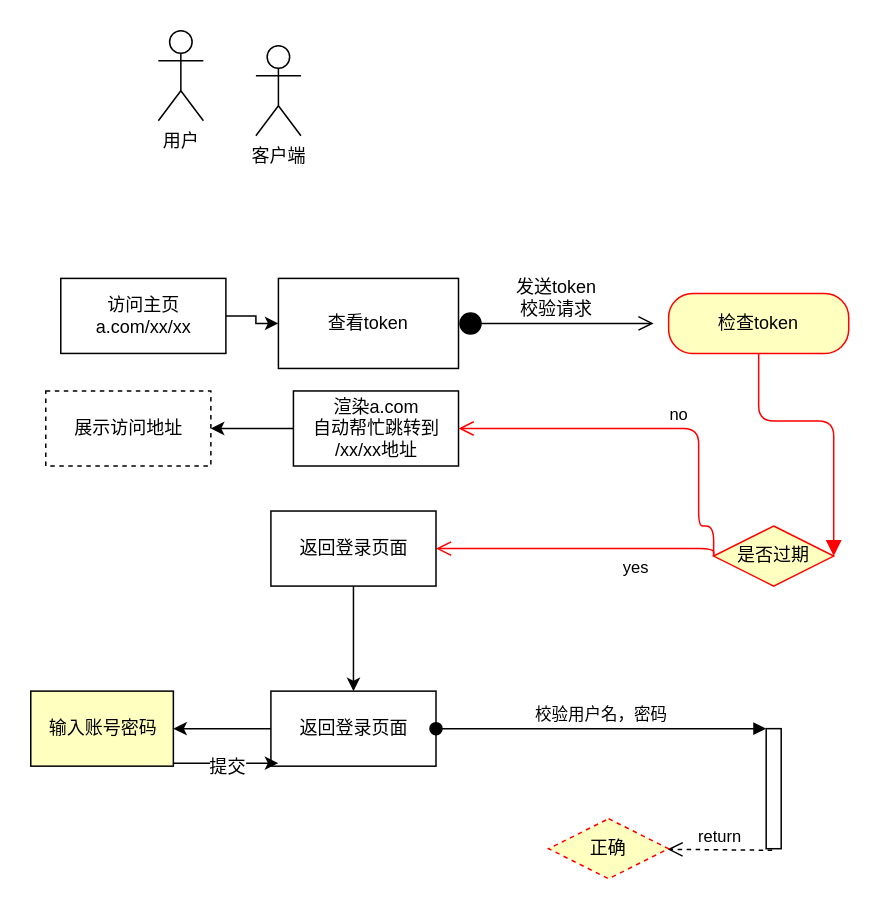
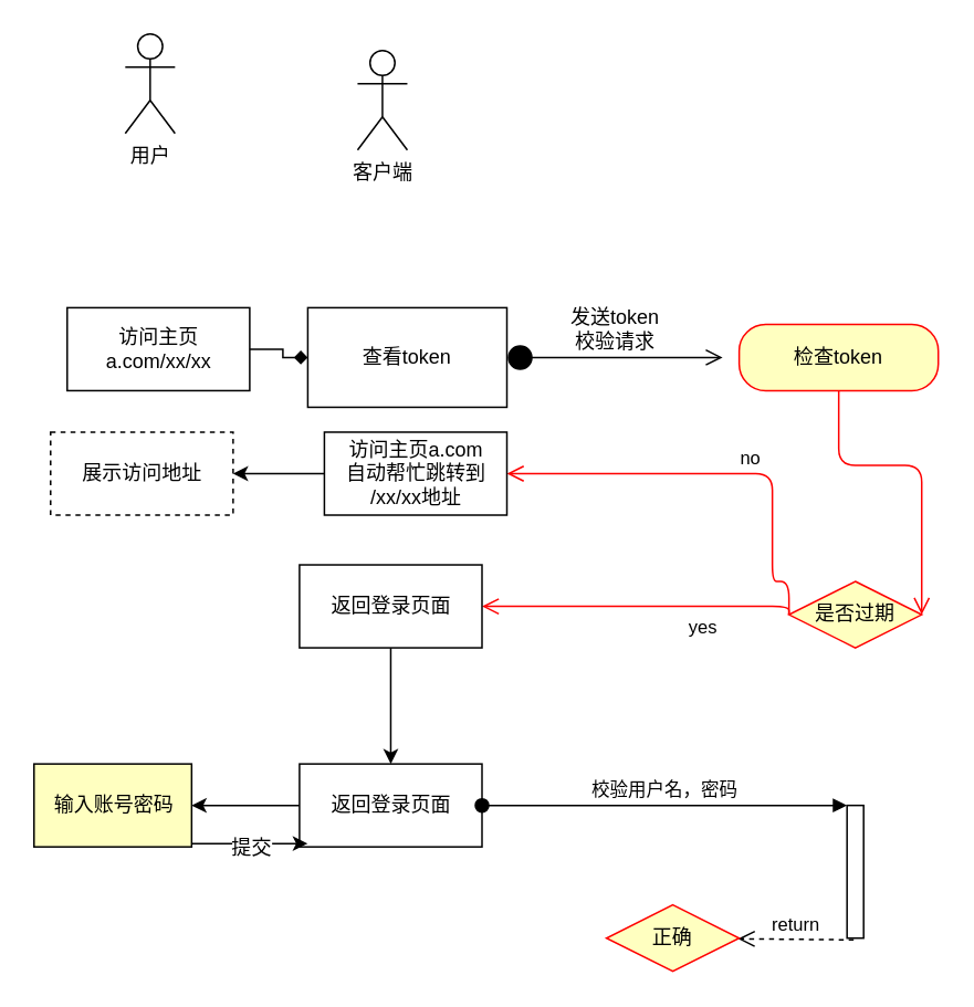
  <mxCell id="0" />
  <mxCell id="1" parent="0" />
- <mxCell id="2" value="用户" style="shape=umlActor;verticalLabelPosition=bottom;labelBackgroundColor=#ffffff;verticalAlign=top;html=1;" parent="1" vertex="1"><mxGeometry x="105" y="20" width="30" height="60" as="geometry" /></mxCell>
+ <mxCell id="2" value="用户" style="shape=umlActor;verticalLabelPosition=bottom;labelBackgroundColor=#ffffff;verticalAlign=top;html=1;" parent="1" vertex="1"><mxGeometry x="75" y="20" width="30" height="60" as="geometry" /></mxCell>
  <mxCell id="3" value="查看token" style="rounded=0;whiteSpace=wrap;html=1;" parent="1" vertex="1"><mxGeometry x="185" y="185" width="120" height="60" as="geometry" /></mxCell>
- <mxCell id="4" value="客户端&lt;br&gt;" style="shape=umlActor;verticalLabelPosition=bottom;labelBackgroundColor=#ffffff;verticalAlign=top;html=1;" parent="1" vertex="1"><mxGeometry x="170" y="30" width="30" height="60" as="geometry" /></mxCell>
+ <mxCell id="4" value="客户端&lt;br&gt;" style="shape=umlActor;verticalLabelPosition=bottom;labelBackgroundColor=#ffffff;verticalAlign=top;html=1;" parent="1" vertex="1"><mxGeometry x="215" y="30" width="30" height="60" as="geometry" /></mxCell>
  <mxCell id="5" value="&lt;span style=&quot;font-size: 12px&quot;&gt;发送token&lt;/span&gt;&lt;br style=&quot;font-size: 12px&quot;&gt;&lt;span style=&quot;font-size: 12px&quot;&gt;校验请求&lt;/span&gt;" style="html=1;verticalAlign=bottom;startArrow=circle;startFill=1;endArrow=open;startSize=6;endSize=8;exitX=1;exitY=0.5;exitDx=0;exitDy=0;entryX=0;entryY=0.5;entryDx=0;entryDy=0;" parent="1" source="3" edge="1"><mxGeometry width="80" relative="1" as="geometry"><mxPoint x="294" y="218.5" as="sourcePoint" /><mxPoint x="435" y="215" as="targetPoint" /></mxGeometry></mxCell>
  <mxCell id="6" value="是否过期" style="rhombus;whiteSpace=wrap;html=1;fillColor=#ffffc0;strokeColor=#ff0000;" parent="1" vertex="1"><mxGeometry x="475" y="350" width="80" height="40" as="geometry" /></mxCell>
  <mxCell id="7" value="no" style="edgeStyle=orthogonalEdgeStyle;html=1;align=left;verticalAlign=bottom;endArrow=open;endSize=8;strokeColor=#ff0000;entryX=1;entryY=0.5;entryDx=0;entryDy=0;" parent="1" target="15" edge="1"><mxGeometry x="-0.091" relative="1" as="geometry"><mxPoint x="295" y="440" as="targetPoint" /><Array as="points"><mxPoint x="465" y="350" /><mxPoint x="465" y="285" /></Array><mxPoint as="offset" /><mxPoint x="475" y="370" as="sourcePoint" /></mxGeometry></mxCell>
  <mxCell id="8" value="yes" style="edgeStyle=orthogonalEdgeStyle;html=1;align=left;verticalAlign=top;endArrow=open;endSize=8;strokeColor=#ff0000;entryX=1;entryY=0.5;entryDx=0;entryDy=0;exitX=0;exitY=0.5;exitDx=0;exitDy=0;" parent="1" source="6" target="10" edge="1"><mxGeometry x="-0.294" relative="1" as="geometry"><mxPoint x="295" y="320" as="targetPoint" /><mxPoint as="offset" /><Array as="points"><mxPoint x="475" y="365" /></Array></mxGeometry></mxCell>
  <mxCell id="9" value="" style="edgeStyle=orthogonalEdgeStyle;rounded=0;orthogonalLoop=1;jettySize=auto;html=1;" parent="1" source="10" target="12" edge="1"><mxGeometry relative="1" as="geometry" /></mxCell>
  <mxCell id="10" value="返回登录页面" style="html=1;" parent="1" vertex="1"><mxGeometry x="180" y="340" width="110" height="50" as="geometry" /></mxCell>
  <mxCell id="11" value="" style="edgeStyle=orthogonalEdgeStyle;rounded=0;orthogonalLoop=1;jettySize=auto;html=1;" parent="1" source="12" target="13" edge="1"><mxGeometry relative="1" as="geometry" /></mxCell>
  <mxCell id="12" value="返回登录页面" style="html=1;" parent="1" vertex="1"><mxGeometry x="180" y="460" width="110" height="50" as="geometry" /></mxCell>
  <mxCell id="13" value="输入账号密码" style="html=1;fillColor=#ffffc0;" parent="1" vertex="1"><mxGeometry x="20" y="460" width="95" height="50" as="geometry" /></mxCell>
  <mxCell id="14" value="" style="edgeStyle=orthogonalEdgeStyle;rounded=0;orthogonalLoop=1;jettySize=auto;html=1;" parent="1" source="15" target="16" edge="1"><mxGeometry relative="1" as="geometry" /></mxCell>
- <mxCell id="15" value="渲染a.com&lt;br&gt;自动帮忙跳转到&lt;br&gt;/xx/xx地址" style="html=1;" parent="1" vertex="1"><mxGeometry x="195" y="260" width="110" height="50" as="geometry" /></mxCell>
+ <mxCell id="15" value="访问主页a.com&lt;br&gt;自动帮忙跳转到&lt;br&gt;/xx/xx地址" style="html=1;" parent="1" vertex="1"><mxGeometry x="195" y="260" width="110" height="50" as="geometry" /></mxCell>
  <mxCell id="16" value="展示访问地址" style="html=1;dashed=1;" parent="1" vertex="1"><mxGeometry x="30" y="260" width="110" height="50" as="geometry" /></mxCell>
- <mxCell id="17" value="" style="edgeStyle=orthogonalEdgeStyle;rounded=0;orthogonalLoop=1;jettySize=auto;html=1;" parent="1" source="18" target="3" edge="1"><mxGeometry relative="1" as="geometry" /></mxCell>
+ <mxCell id="17" value="" style="edgeStyle=orthogonalEdgeStyle;rounded=0;orthogonalLoop=1;jettySize=auto;html=1;endArrow=diamond;" parent="1" source="18" target="3" edge="1"><mxGeometry relative="1" as="geometry" /></mxCell>
  <mxCell id="18" value="&lt;span style=&quot;text-align: left&quot;&gt;访问主页&lt;/span&gt;&lt;br style=&quot;text-align: left&quot;&gt;&lt;span style=&quot;text-align: left&quot;&gt;a.com/xx/xx&lt;/span&gt;" style="html=1;" parent="1" vertex="1"><mxGeometry x="40" y="185" width="110" height="50" as="geometry" /></mxCell>
  <mxCell id="19" value="检查token" style="rounded=1;whiteSpace=wrap;html=1;arcSize=40;fontColor=#000000;fillColor=#ffffc0;strokeColor=#ff0000;" parent="1" vertex="1"><mxGeometry x="445" y="195" width="120" height="40" as="geometry" /></mxCell>
- <mxCell id="20" value="" style="edgeStyle=orthogonalEdgeStyle;html=1;verticalAlign=bottom;endArrow=block;endSize=8;strokeColor=#ff0000;entryX=1;entryY=0.5;entryDx=0;entryDy=0;" parent="1" source="19" target="6" edge="1"><mxGeometry relative="1" as="geometry"><mxPoint x="555" y="360" as="targetPoint" /><Array as="points"><mxPoint x="505" y="280" /><mxPoint x="555" y="280" /></Array></mxGeometry></mxCell>
+ <mxCell id="20" value="" style="edgeStyle=orthogonalEdgeStyle;html=1;verticalAlign=bottom;endArrow=open;endSize=8;strokeColor=#ff0000;entryX=1;entryY=0.5;entryDx=0;entryDy=0;" parent="1" source="19" target="6" edge="1"><mxGeometry relative="1" as="geometry"><mxPoint x="555" y="360" as="targetPoint" /><Array as="points"><mxPoint x="505" y="280" /><mxPoint x="555" y="280" /></Array></mxGeometry></mxCell>
  <mxCell id="21" value="" style="endArrow=classic;html=1;exitX=1;exitY=0.96;exitDx=0;exitDy=0;exitPerimeter=0;entryX=0.045;entryY=0.96;entryDx=0;entryDy=0;entryPerimeter=0;" parent="1" source="13" target="12" edge="1"><mxGeometry width="50" height="50" relative="1" as="geometry"><mxPoint x="25" y="580" as="sourcePoint" /><mxPoint x="75" y="530" as="targetPoint" /></mxGeometry></mxCell>
  <mxCell id="22" value="提交" style="text;html=1;resizable=0;points=[];align=center;verticalAlign=middle;labelBackgroundColor=#ffffff;" parent="21" vertex="1" connectable="0"><mxGeometry x="0.001" y="-2" relative="1" as="geometry"><mxPoint as="offset" /></mxGeometry></mxCell>
  <mxCell id="23" value="" style="html=1;points=[];perimeter=orthogonalPerimeter;" parent="1" vertex="1"><mxGeometry x="510" y="485" width="10" height="80" as="geometry" /></mxCell>
  <mxCell id="24" value="校验用户名，密码" style="html=1;verticalAlign=bottom;startArrow=oval;endArrow=block;startSize=8;exitX=1;exitY=0.5;exitDx=0;exitDy=0;" parent="1" source="12" target="23" edge="1"><mxGeometry relative="1" as="geometry"><mxPoint x="425" y="485" as="sourcePoint" /></mxGeometry></mxCell>
  <mxCell id="25" value="return" style="html=1;verticalAlign=bottom;endArrow=open;dashed=1;endSize=8;exitX=0.4;exitY=1.013;exitDx=0;exitDy=0;exitPerimeter=0;" parent="1" source="23" target="26" edge="1"><mxGeometry relative="1" as="geometry"><mxPoint x="105" y="590" as="sourcePoint" /><mxPoint x="445" y="566" as="targetPoint" /></mxGeometry></mxCell>
- <mxCell id="26" value="正确" style="rhombus;whiteSpace=wrap;html=1;fillColor=#ffffc0;strokeColor=#ff0000;dashed=1;" parent="1" vertex="1"><mxGeometry x="365" y="545" width="80" height="40" as="geometry" /></mxCell>
+ <mxCell id="26" value="正确" style="rhombus;whiteSpace=wrap;html=1;fillColor=#ffffc0;strokeColor=#ff0000;" parent="1" vertex="1"><mxGeometry x="365" y="545" width="80" height="40" as="geometry" /></mxCell>
